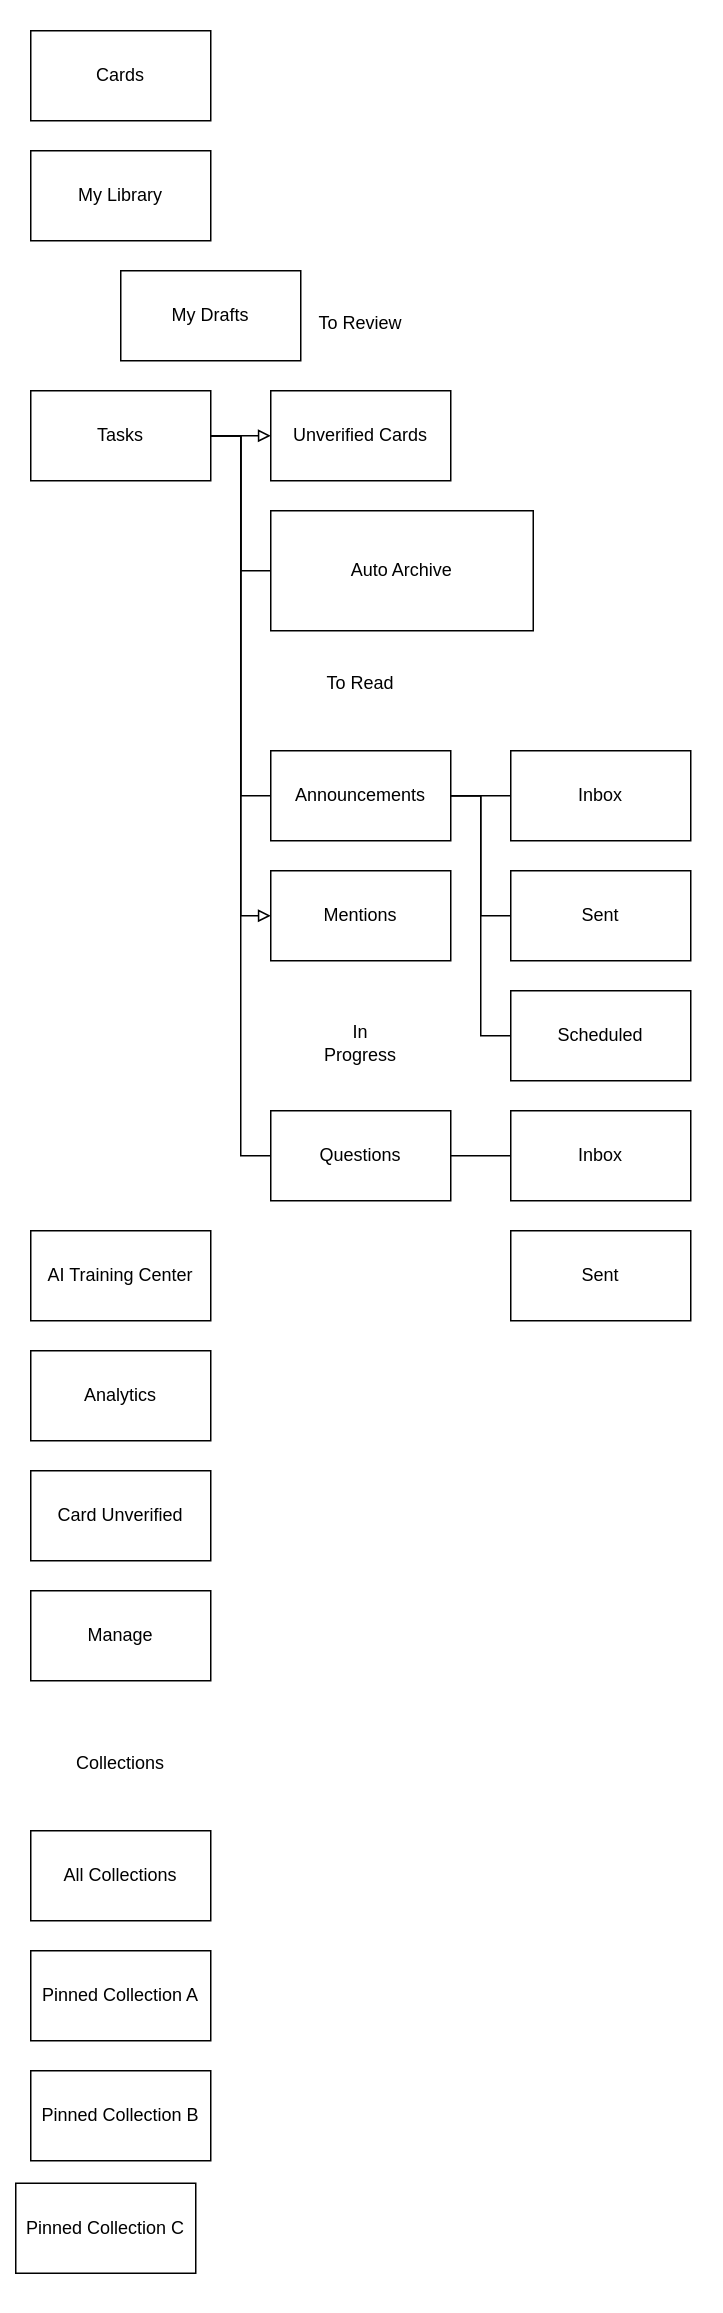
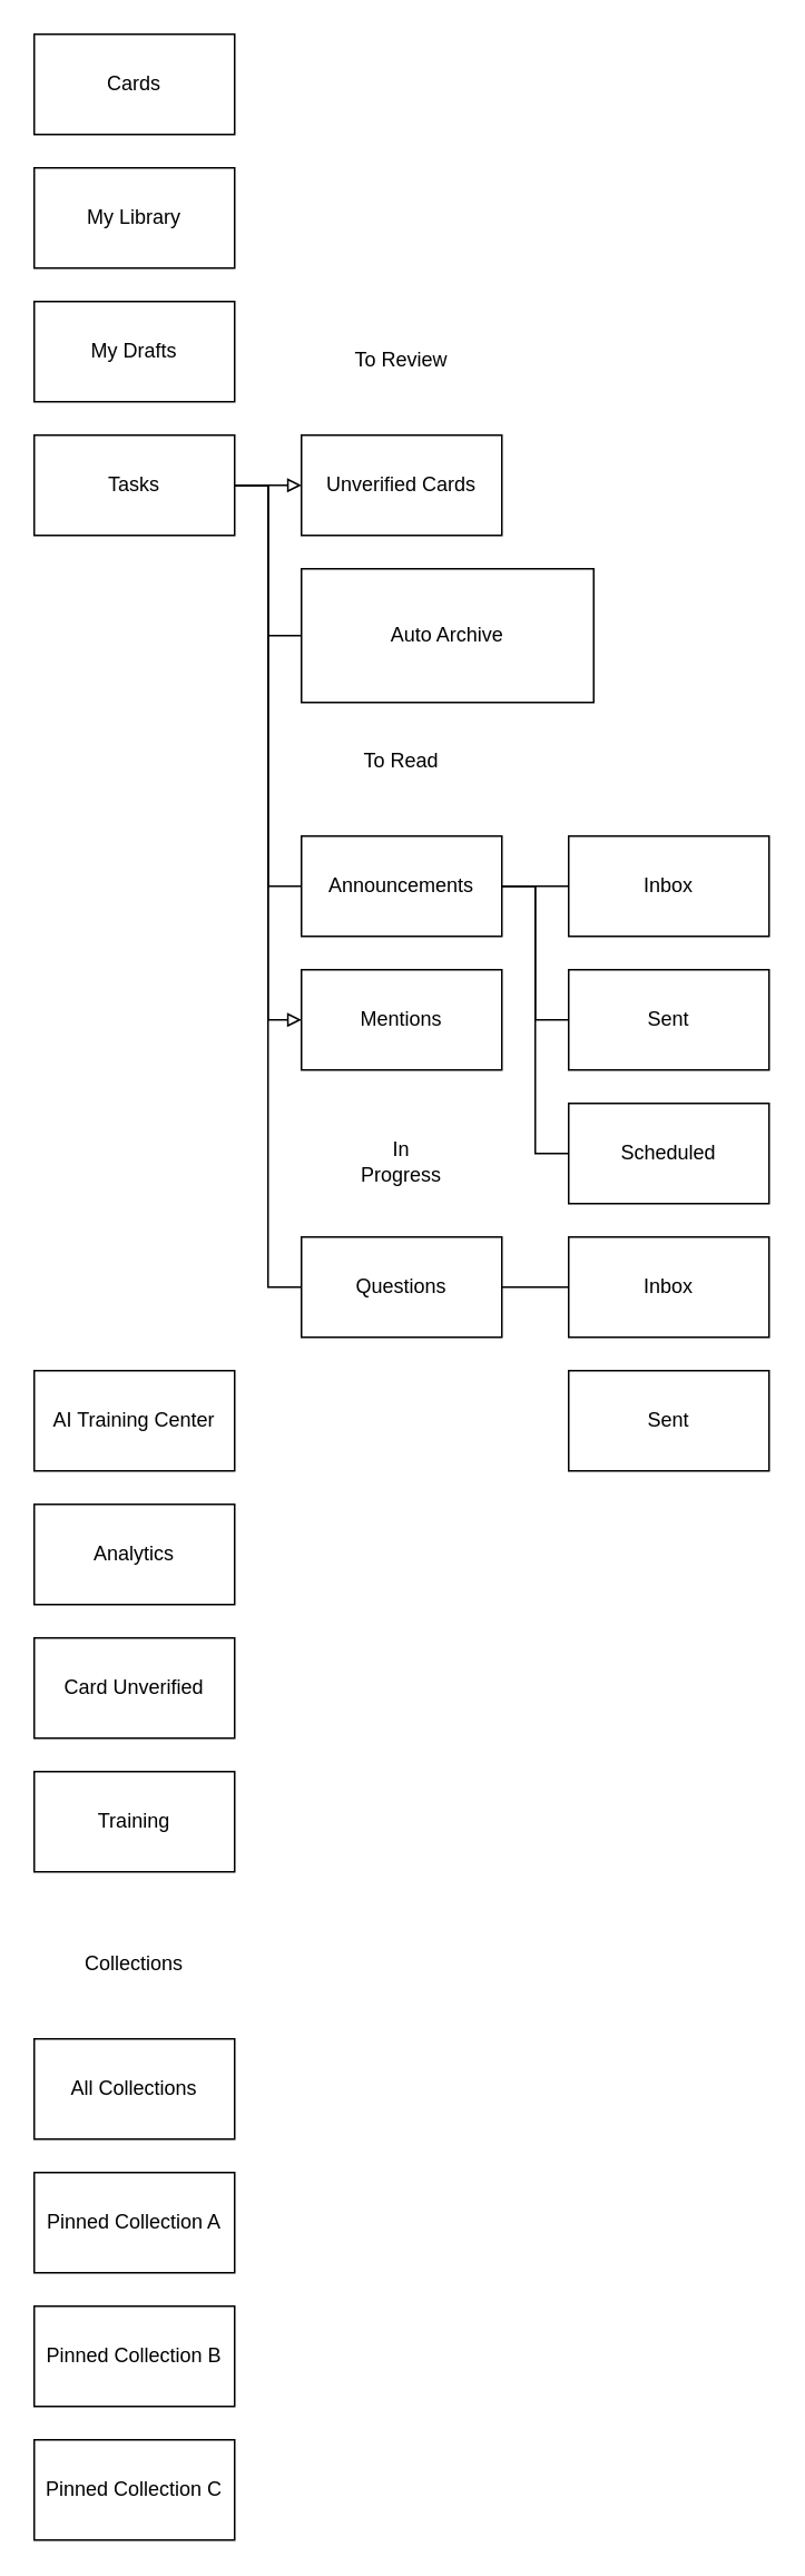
  <mxCell id="0" />
  <mxCell id="1" parent="0" />
  <mxCell id="2" value="Cards" style="rounded=0;whiteSpace=wrap;html=1;" vertex="1" parent="1"><mxGeometry x="20" y="20" width="120" height="60" as="geometry" /></mxCell>
  <mxCell id="3" value="My Library" style="rounded=0;whiteSpace=wrap;html=1;" vertex="1" parent="1"><mxGeometry x="20" y="100" width="120" height="60" as="geometry" /></mxCell>
- <mxCell id="4" value="My Drafts" style="rounded=0;whiteSpace=wrap;html=1;" vertex="1" parent="1"><mxGeometry x="80" y="180" width="120" height="60" as="geometry" /></mxCell>
+ <mxCell id="4" value="My Drafts" style="rounded=0;whiteSpace=wrap;html=1;" vertex="1" parent="1"><mxGeometry x="20" y="180" width="120" height="60" as="geometry" /></mxCell>
  <mxCell id="5" style="edgeStyle=orthogonalEdgeStyle;rounded=0;orthogonalLoop=1;jettySize=auto;html=1;endArrow=block;endFill=0;" edge="1" parent="1" source="10" target="20"><mxGeometry relative="1" as="geometry" /></mxCell>
  <mxCell id="6" style="edgeStyle=orthogonalEdgeStyle;rounded=0;orthogonalLoop=1;jettySize=auto;html=1;exitX=1;exitY=0.5;exitDx=0;exitDy=0;entryX=0;entryY=0.5;entryDx=0;entryDy=0;endArrow=none;endFill=0;" edge="1" parent="1" source="10" target="22"><mxGeometry relative="1" as="geometry"><mxPoint x="160" y="360" as="targetPoint" /></mxGeometry></mxCell>
  <mxCell id="7" style="edgeStyle=orthogonalEdgeStyle;rounded=0;orthogonalLoop=1;jettySize=auto;html=1;exitX=1;exitY=0.5;exitDx=0;exitDy=0;entryX=0;entryY=0.5;entryDx=0;entryDy=0;endArrow=none;endFill=0;" edge="1" parent="1" source="10" target="27"><mxGeometry relative="1" as="geometry" /></mxCell>
  <mxCell id="8" style="edgeStyle=orthogonalEdgeStyle;rounded=0;orthogonalLoop=1;jettySize=auto;html=1;exitX=1;exitY=0.5;exitDx=0;exitDy=0;entryX=0;entryY=0.5;entryDx=0;entryDy=0;endArrow=block;endFill=0;" edge="1" parent="1" source="10" target="28"><mxGeometry relative="1" as="geometry" /></mxCell>
  <mxCell id="9" style="edgeStyle=orthogonalEdgeStyle;shape=connector;rounded=0;orthogonalLoop=1;jettySize=auto;html=1;exitX=1;exitY=0.5;exitDx=0;exitDy=0;entryX=0;entryY=0.5;entryDx=0;entryDy=0;strokeColor=default;align=center;verticalAlign=middle;fontFamily=Helvetica;fontSize=11;fontColor=default;labelBackgroundColor=default;endArrow=none;endFill=0;" edge="1" parent="1" source="10" target="30"><mxGeometry relative="1" as="geometry" /></mxCell>
  <mxCell id="10" value="Tasks" style="rounded=0;whiteSpace=wrap;html=1;" vertex="1" parent="1"><mxGeometry x="20" y="260" width="120" height="60" as="geometry" /></mxCell>
  <mxCell id="11" value="AI Training Center" style="rounded=0;whiteSpace=wrap;html=1;" vertex="1" parent="1"><mxGeometry x="20" y="820" width="120" height="60" as="geometry" /></mxCell>
  <mxCell id="12" value="Analytics" style="rounded=0;whiteSpace=wrap;html=1;" vertex="1" parent="1"><mxGeometry x="20" y="900" width="120" height="60" as="geometry" /></mxCell>
  <mxCell id="13" value="Card Unverified" style="rounded=0;whiteSpace=wrap;html=1;" vertex="1" parent="1"><mxGeometry x="20" y="980" width="120" height="60" as="geometry" /></mxCell>
- <mxCell id="14" value="Manage" style="rounded=0;whiteSpace=wrap;html=1;" vertex="1" parent="1"><mxGeometry x="20" y="1060" width="120" height="60" as="geometry" /></mxCell>
+ <mxCell id="14" value="Training" style="rounded=0;whiteSpace=wrap;html=1;" vertex="1" parent="1"><mxGeometry x="20" y="1060" width="120" height="60" as="geometry" /></mxCell>
  <mxCell id="15" value="All Collections" style="rounded=0;whiteSpace=wrap;html=1;" vertex="1" parent="1"><mxGeometry x="20" y="1220" width="120" height="60" as="geometry" /></mxCell>
  <mxCell id="16" value="Pinned Collection A" style="rounded=0;whiteSpace=wrap;html=1;" vertex="1" parent="1"><mxGeometry x="20" y="1300" width="120" height="60" as="geometry" /></mxCell>
  <mxCell id="17" value="Pinned Collection B" style="rounded=0;whiteSpace=wrap;html=1;" vertex="1" parent="1"><mxGeometry x="20" y="1380" width="120" height="60" as="geometry" /></mxCell>
- <mxCell id="18" value="Pinned Collection C" style="rounded=0;whiteSpace=wrap;html=1;" vertex="1" parent="1"><mxGeometry x="10" y="1455" width="120" height="60" as="geometry" /></mxCell>
+ <mxCell id="18" value="Pinned Collection C" style="rounded=0;whiteSpace=wrap;html=1;" vertex="1" parent="1"><mxGeometry x="20" y="1460" width="120" height="60" as="geometry" /></mxCell>
  <mxCell id="19" value="Collections" style="text;html=1;align=center;verticalAlign=middle;whiteSpace=wrap;rounded=0;" vertex="1" parent="1"><mxGeometry x="50" y="1160" width="60" height="30" as="geometry" /></mxCell>
  <mxCell id="20" value="Unverified Cards" style="rounded=0;whiteSpace=wrap;html=1;" vertex="1" parent="1"><mxGeometry x="180" y="260" width="120" height="60" as="geometry" /></mxCell>
  <mxCell id="21" value="To Review" style="text;html=1;align=center;verticalAlign=middle;whiteSpace=wrap;rounded=0;" vertex="1" parent="1"><mxGeometry x="210" y="200" width="60" height="30" as="geometry" /></mxCell>
  <mxCell id="22" value="Auto Archive" style="rounded=0;whiteSpace=wrap;html=1;" vertex="1" parent="1"><mxGeometry x="180" y="340" width="175" height="80" as="geometry" /></mxCell>
  <mxCell id="23" value="To Read" style="text;html=1;align=center;verticalAlign=middle;whiteSpace=wrap;rounded=0;" vertex="1" parent="1"><mxGeometry x="210" y="440" width="60" height="30" as="geometry" /></mxCell>
  <mxCell id="24" style="edgeStyle=orthogonalEdgeStyle;shape=connector;rounded=0;orthogonalLoop=1;jettySize=auto;html=1;exitX=1;exitY=0.5;exitDx=0;exitDy=0;entryX=0;entryY=0.5;entryDx=0;entryDy=0;strokeColor=default;align=center;verticalAlign=middle;fontFamily=Helvetica;fontSize=11;fontColor=default;labelBackgroundColor=default;endArrow=none;endFill=0;" edge="1" parent="1" source="27" target="32"><mxGeometry relative="1" as="geometry" /></mxCell>
  <mxCell id="25" style="edgeStyle=orthogonalEdgeStyle;shape=connector;rounded=0;orthogonalLoop=1;jettySize=auto;html=1;exitX=1;exitY=0.5;exitDx=0;exitDy=0;entryX=0;entryY=0.5;entryDx=0;entryDy=0;strokeColor=default;align=center;verticalAlign=middle;fontFamily=Helvetica;fontSize=11;fontColor=default;labelBackgroundColor=default;endArrow=none;endFill=0;" edge="1" parent="1" source="27" target="33"><mxGeometry relative="1" as="geometry" /></mxCell>
  <mxCell id="26" style="edgeStyle=orthogonalEdgeStyle;shape=connector;rounded=0;orthogonalLoop=1;jettySize=auto;html=1;exitX=1;exitY=0.5;exitDx=0;exitDy=0;entryX=0;entryY=0.5;entryDx=0;entryDy=0;strokeColor=default;align=center;verticalAlign=middle;fontFamily=Helvetica;fontSize=11;fontColor=default;labelBackgroundColor=default;endArrow=none;endFill=0;" edge="1" parent="1" source="27" target="34"><mxGeometry relative="1" as="geometry" /></mxCell>
  <mxCell id="27" value="Announcements" style="rounded=0;whiteSpace=wrap;html=1;" vertex="1" parent="1"><mxGeometry x="180" y="500" width="120" height="60" as="geometry" /></mxCell>
  <mxCell id="28" value="Mentions" style="rounded=0;whiteSpace=wrap;html=1;" vertex="1" parent="1"><mxGeometry x="180" y="580" width="120" height="60" as="geometry" /></mxCell>
  <mxCell id="29" style="edgeStyle=orthogonalEdgeStyle;shape=connector;rounded=0;orthogonalLoop=1;jettySize=auto;html=1;exitX=1;exitY=0.5;exitDx=0;exitDy=0;entryX=0;entryY=0.5;entryDx=0;entryDy=0;strokeColor=default;align=center;verticalAlign=middle;fontFamily=Helvetica;fontSize=11;fontColor=default;labelBackgroundColor=default;endArrow=none;endFill=0;" edge="1" parent="1" source="30" target="35"><mxGeometry relative="1" as="geometry" /></mxCell>
  <mxCell id="30" value="Questions" style="rounded=0;whiteSpace=wrap;html=1;" vertex="1" parent="1"><mxGeometry x="180" y="740" width="120" height="60" as="geometry" /></mxCell>
  <mxCell id="31" value="In Progress" style="text;html=1;align=center;verticalAlign=middle;whiteSpace=wrap;rounded=0;" vertex="1" parent="1"><mxGeometry x="210" y="680" width="60" height="30" as="geometry" /></mxCell>
  <mxCell id="32" value="Inbox" style="rounded=0;whiteSpace=wrap;html=1;" vertex="1" parent="1"><mxGeometry x="340" y="500" width="120" height="60" as="geometry" /></mxCell>
  <mxCell id="33" value="Sent" style="rounded=0;whiteSpace=wrap;html=1;" vertex="1" parent="1"><mxGeometry x="340" y="580" width="120" height="60" as="geometry" /></mxCell>
  <mxCell id="34" value="Scheduled" style="rounded=0;whiteSpace=wrap;html=1;" vertex="1" parent="1"><mxGeometry x="340" y="660" width="120" height="60" as="geometry" /></mxCell>
  <mxCell id="35" value="Inbox" style="rounded=0;whiteSpace=wrap;html=1;" vertex="1" parent="1"><mxGeometry x="340" y="740" width="120" height="60" as="geometry" /></mxCell>
  <mxCell id="36" value="Sent" style="rounded=0;whiteSpace=wrap;html=1;" vertex="1" parent="1"><mxGeometry x="340" y="820" width="120" height="60" as="geometry" /></mxCell>
